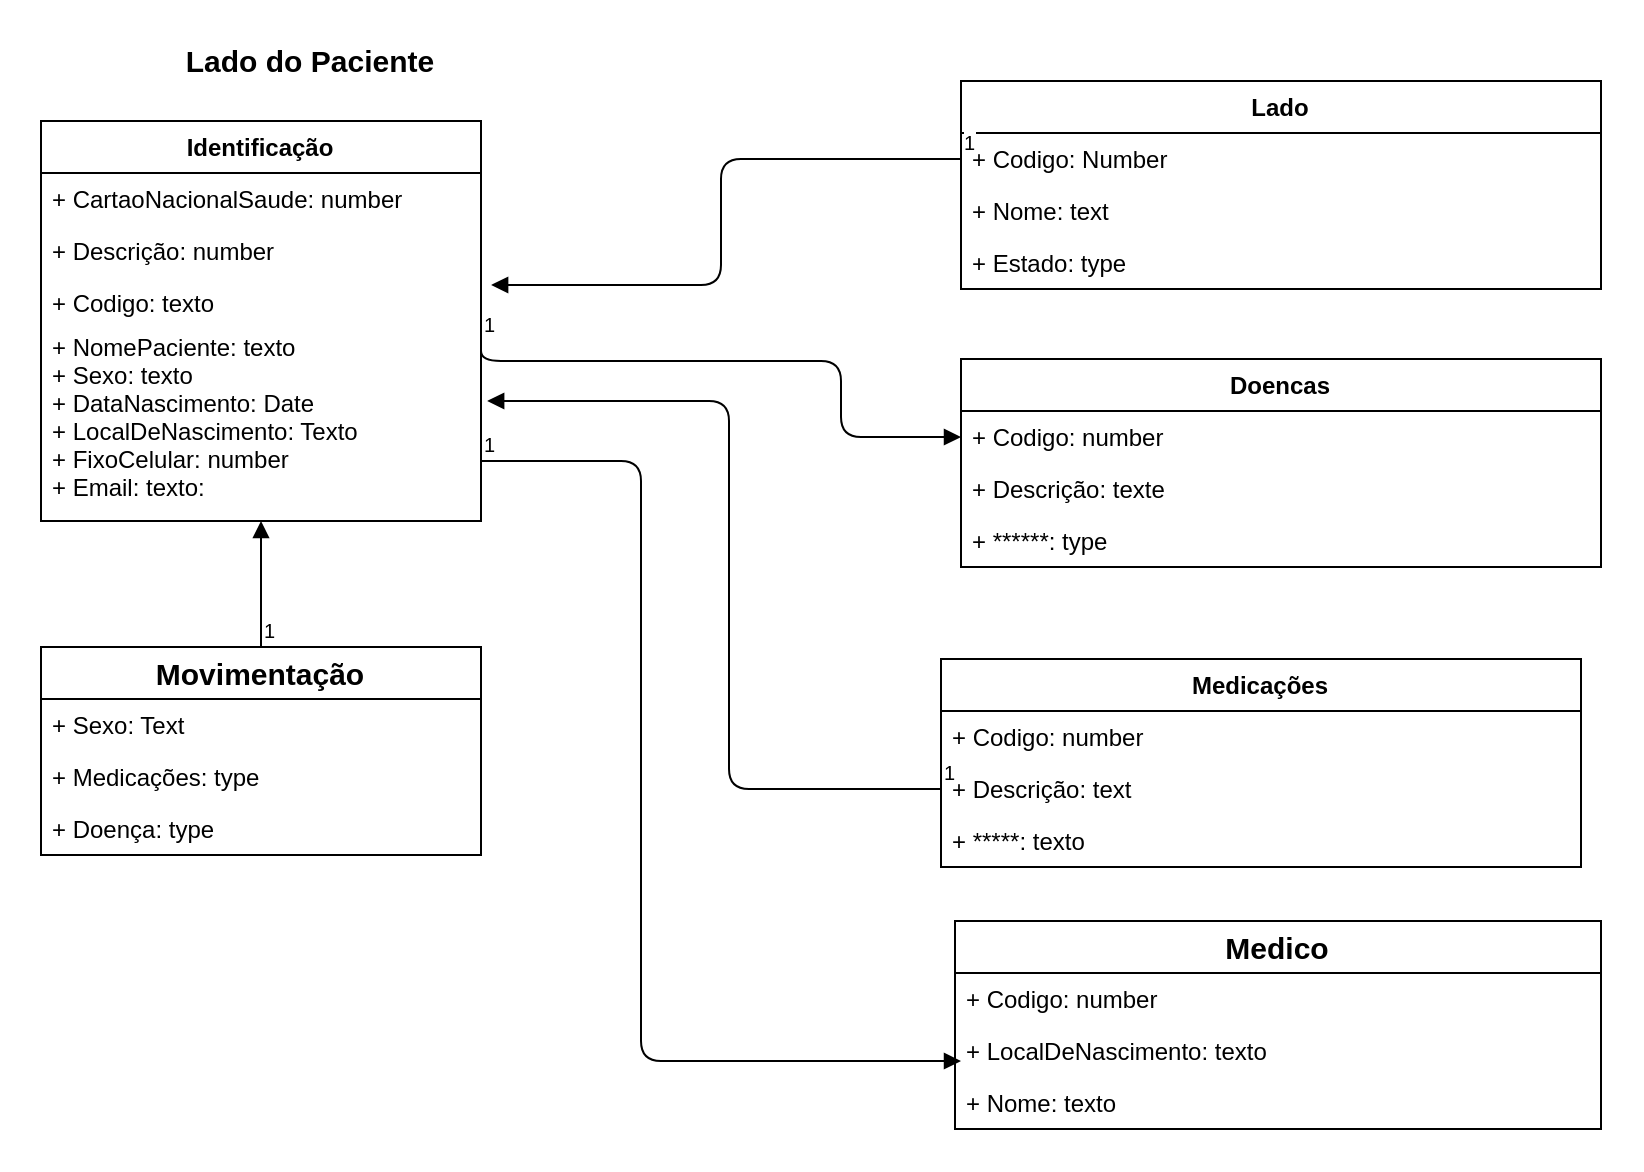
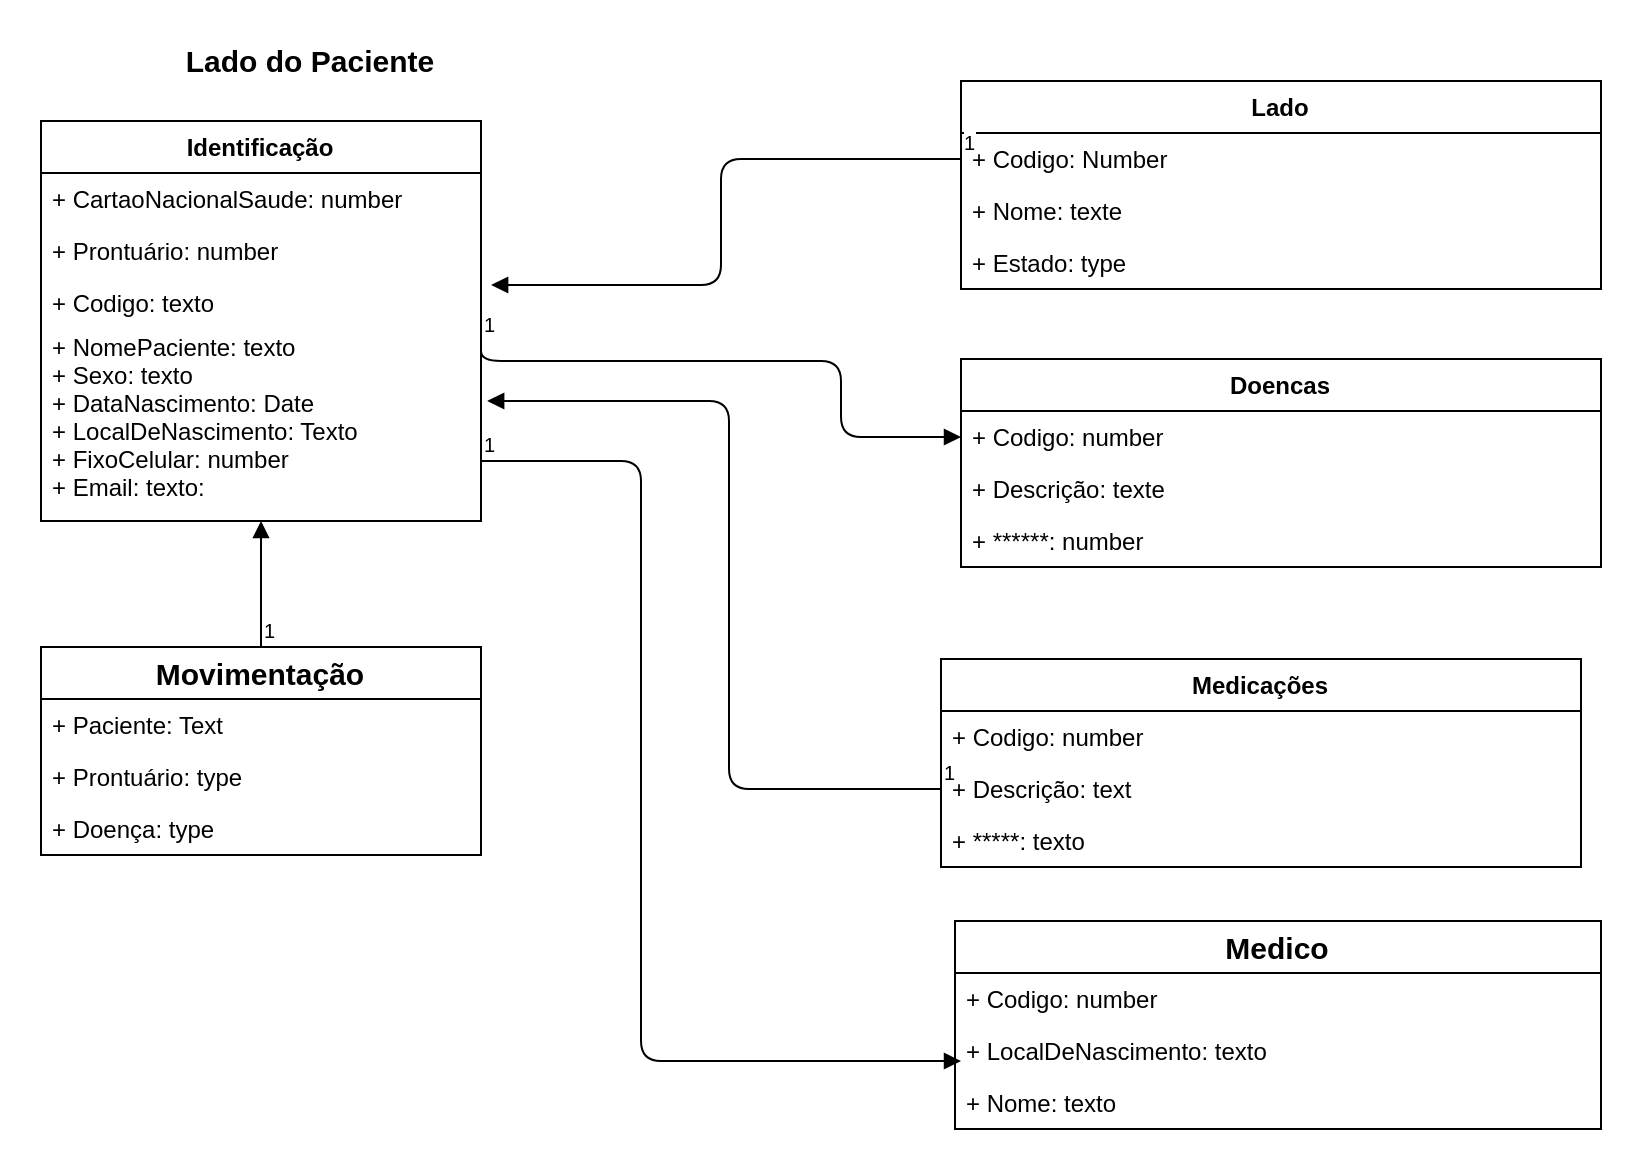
  <mxCell id="0" />
  <mxCell id="1" parent="0" />
  <mxCell id="2" value="Identificação" style="swimlane;fontStyle=1;childLayout=stackLayout;horizontal=1;startSize=26;fillColor=none;horizontalStack=0;resizeParent=1;resizeParentMax=0;resizeLast=0;collapsible=1;marginBottom=0;" parent="1" vertex="1"><mxGeometry x="20" y="60" width="220" height="200" as="geometry" /></mxCell>
  <mxCell id="3" value="+ CartaoNacionalSaude: number" style="text;strokeColor=none;fillColor=none;align=left;verticalAlign=top;spacingLeft=4;spacingRight=4;overflow=hidden;rotatable=0;points=[[0,0.5],[1,0.5]];portConstraint=eastwest;" parent="2" vertex="1"><mxGeometry y="26" width="220" height="26" as="geometry" /></mxCell>
- <mxCell id="4" value="+ Descrição: number" style="text;strokeColor=none;fillColor=none;align=left;verticalAlign=top;spacingLeft=4;spacingRight=4;overflow=hidden;rotatable=0;points=[[0,0.5],[1,0.5]];portConstraint=eastwest;" parent="2" vertex="1"><mxGeometry y="52" width="220" height="26" as="geometry" /></mxCell>
+ <mxCell id="4" value="+ Prontuário: number" style="text;strokeColor=none;fillColor=none;align=left;verticalAlign=top;spacingLeft=4;spacingRight=4;overflow=hidden;rotatable=0;points=[[0,0.5],[1,0.5]];portConstraint=eastwest;" parent="2" vertex="1"><mxGeometry y="52" width="220" height="26" as="geometry" /></mxCell>
  <mxCell id="5" value="+ Codigo: texto" style="text;strokeColor=none;fillColor=none;align=left;verticalAlign=top;spacingLeft=4;spacingRight=4;overflow=hidden;rotatable=0;points=[[0,0.5],[1,0.5]];portConstraint=eastwest;" parent="2" vertex="1"><mxGeometry y="78" width="220" height="22" as="geometry" /></mxCell>
  <mxCell id="6" value="+ NomePaciente: texto&#10;+ Sexo: texto&#10;+ DataNascimento: Date&#10;+ LocalDeNascimento: Texto&#10;+ FixoCelular: number&#10;+ Email: texto:" style="text;strokeColor=none;fillColor=none;align=left;verticalAlign=top;spacingLeft=4;spacingRight=4;overflow=hidden;rotatable=0;points=[[0,0.5],[1,0.5]];portConstraint=eastwest;" parent="2" vertex="1"><mxGeometry y="100" width="220" height="100" as="geometry" /></mxCell>
  <mxCell id="7" value="Lado" style="swimlane;fontStyle=1;childLayout=stackLayout;horizontal=1;startSize=26;fillColor=none;horizontalStack=0;resizeParent=1;resizeParentMax=0;resizeLast=0;collapsible=1;marginBottom=0;" parent="1" vertex="1"><mxGeometry x="480" y="40" width="320" height="104" as="geometry" /></mxCell>
  <mxCell id="8" value="+ Codigo: Number" style="text;strokeColor=none;fillColor=none;align=left;verticalAlign=top;spacingLeft=4;spacingRight=4;overflow=hidden;rotatable=0;points=[[0,0.5],[1,0.5]];portConstraint=eastwest;" parent="7" vertex="1"><mxGeometry y="26" width="320" height="26" as="geometry" /></mxCell>
- <mxCell id="9" value="+ Nome: text" style="text;strokeColor=none;fillColor=none;align=left;verticalAlign=top;spacingLeft=4;spacingRight=4;overflow=hidden;rotatable=0;points=[[0,0.5],[1,0.5]];portConstraint=eastwest;" parent="7" vertex="1"><mxGeometry y="52" width="320" height="26" as="geometry" /></mxCell>
+ <mxCell id="9" value="+ Nome: texte" style="text;strokeColor=none;fillColor=none;align=left;verticalAlign=top;spacingLeft=4;spacingRight=4;overflow=hidden;rotatable=0;points=[[0,0.5],[1,0.5]];portConstraint=eastwest;" parent="7" vertex="1"><mxGeometry y="52" width="320" height="26" as="geometry" /></mxCell>
  <mxCell id="10" value="+ Estado: type" style="text;strokeColor=none;fillColor=none;align=left;verticalAlign=top;spacingLeft=4;spacingRight=4;overflow=hidden;rotatable=0;points=[[0,0.5],[1,0.5]];portConstraint=eastwest;" parent="7" vertex="1"><mxGeometry y="78" width="320" height="26" as="geometry" /></mxCell>
  <mxCell id="11" value="Doencas" style="swimlane;fontStyle=1;childLayout=stackLayout;horizontal=1;startSize=26;fillColor=none;horizontalStack=0;resizeParent=1;resizeParentMax=0;resizeLast=0;collapsible=1;marginBottom=0;" parent="1" vertex="1"><mxGeometry x="480" y="179" width="320" height="104" as="geometry" /></mxCell>
  <mxCell id="12" value="+ Codigo: number" style="text;strokeColor=none;fillColor=none;align=left;verticalAlign=top;spacingLeft=4;spacingRight=4;overflow=hidden;rotatable=0;points=[[0,0.5],[1,0.5]];portConstraint=eastwest;" parent="11" vertex="1"><mxGeometry y="26" width="320" height="26" as="geometry" /></mxCell>
  <mxCell id="13" value="+ Descrição: texte" style="text;strokeColor=none;fillColor=none;align=left;verticalAlign=top;spacingLeft=4;spacingRight=4;overflow=hidden;rotatable=0;points=[[0,0.5],[1,0.5]];portConstraint=eastwest;" parent="11" vertex="1"><mxGeometry y="52" width="320" height="26" as="geometry" /></mxCell>
- <mxCell id="14" value="+ ******: type" style="text;strokeColor=none;fillColor=none;align=left;verticalAlign=top;spacingLeft=4;spacingRight=4;overflow=hidden;rotatable=0;points=[[0,0.5],[1,0.5]];portConstraint=eastwest;" parent="11" vertex="1"><mxGeometry y="78" width="320" height="26" as="geometry" /></mxCell>
+ <mxCell id="14" value="+ ******: number" style="text;strokeColor=none;fillColor=none;align=left;verticalAlign=top;spacingLeft=4;spacingRight=4;overflow=hidden;rotatable=0;points=[[0,0.5],[1,0.5]];portConstraint=eastwest;" parent="11" vertex="1"><mxGeometry y="78" width="320" height="26" as="geometry" /></mxCell>
  <mxCell id="15" value="Medicações" style="swimlane;fontStyle=1;childLayout=stackLayout;horizontal=1;startSize=26;fillColor=none;horizontalStack=0;resizeParent=1;resizeParentMax=0;resizeLast=0;collapsible=1;marginBottom=0;" parent="1" vertex="1"><mxGeometry x="470" y="329" width="320" height="104" as="geometry" /></mxCell>
  <mxCell id="16" value="+ Codigo: number" style="text;strokeColor=none;fillColor=none;align=left;verticalAlign=top;spacingLeft=4;spacingRight=4;overflow=hidden;rotatable=0;points=[[0,0.5],[1,0.5]];portConstraint=eastwest;" parent="15" vertex="1"><mxGeometry y="26" width="320" height="26" as="geometry" /></mxCell>
  <mxCell id="17" value="+ Descrição: text" style="text;strokeColor=none;fillColor=none;align=left;verticalAlign=top;spacingLeft=4;spacingRight=4;overflow=hidden;rotatable=0;points=[[0,0.5],[1,0.5]];portConstraint=eastwest;" parent="15" vertex="1"><mxGeometry y="52" width="320" height="26" as="geometry" /></mxCell>
  <mxCell id="18" value="+ *****: texto" style="text;strokeColor=none;fillColor=none;align=left;verticalAlign=top;spacingLeft=4;spacingRight=4;overflow=hidden;rotatable=0;points=[[0,0.5],[1,0.5]];portConstraint=eastwest;" parent="15" vertex="1"><mxGeometry y="78" width="320" height="26" as="geometry" /></mxCell>
  <mxCell id="19" value="" style="endArrow=block;endFill=1;html=1;edgeStyle=orthogonalEdgeStyle;align=left;verticalAlign=top;exitX=0;exitY=0.5;exitDx=0;exitDy=0;entryX=1.014;entryY=0.4;entryDx=0;entryDy=0;entryPerimeter=0;" parent="1" source="17" target="6" edge="1"><mxGeometry x="-1" relative="1" as="geometry"><mxPoint x="20" y="460" as="sourcePoint" /><mxPoint x="180" y="460" as="targetPoint" /><Array as="points"><mxPoint x="364" y="394" /><mxPoint x="364" y="200" /></Array></mxGeometry></mxCell>
  <mxCell id="20" value="1" style="resizable=0;html=1;align=left;verticalAlign=bottom;labelBackgroundColor=#ffffff;fontSize=10;" parent="19" connectable="0" vertex="1"><mxGeometry x="-1" relative="1" as="geometry" /></mxCell>
  <mxCell id="21" value="" style="endArrow=block;endFill=1;html=1;edgeStyle=orthogonalEdgeStyle;align=left;verticalAlign=top;exitX=0;exitY=0.5;exitDx=0;exitDy=0;entryX=1.023;entryY=1.154;entryDx=0;entryDy=0;entryPerimeter=0;" parent="1" source="8" target="4" edge="1"><mxGeometry x="-1" relative="1" as="geometry"><mxPoint x="460" y="134" as="sourcePoint" /><mxPoint x="248" y="-60" as="targetPoint" /></mxGeometry></mxCell>
  <mxCell id="22" value="1" style="resizable=0;html=1;align=left;verticalAlign=bottom;labelBackgroundColor=#ffffff;fontSize=10;" parent="21" connectable="0" vertex="1"><mxGeometry x="-1" relative="1" as="geometry" /></mxCell>
  <mxCell id="23" value="Lado do Paciente" style="text;html=1;strokeColor=none;fillColor=none;align=center;verticalAlign=middle;whiteSpace=wrap;rounded=0;fontStyle=1;fontSize=15;" parent="1" vertex="1"><mxGeometry x="45" y="20" width="220" height="20" as="geometry" /></mxCell>
  <mxCell id="24" value="Movimentação" style="swimlane;fontStyle=1;childLayout=stackLayout;horizontal=1;startSize=26;fillColor=none;horizontalStack=0;resizeParent=1;resizeParentMax=0;resizeLast=0;collapsible=1;marginBottom=0;fontSize=15;" parent="1" vertex="1"><mxGeometry x="20" y="323" width="220" height="104" as="geometry" /></mxCell>
- <mxCell id="25" value="+ Sexo: Text" style="text;strokeColor=none;fillColor=none;align=left;verticalAlign=top;spacingLeft=4;spacingRight=4;overflow=hidden;rotatable=0;points=[[0,0.5],[1,0.5]];portConstraint=eastwest;" parent="24" vertex="1"><mxGeometry y="26" width="220" height="26" as="geometry" /></mxCell>
- <mxCell id="26" value="+ Medicações: type" style="text;strokeColor=none;fillColor=none;align=left;verticalAlign=top;spacingLeft=4;spacingRight=4;overflow=hidden;rotatable=0;points=[[0,0.5],[1,0.5]];portConstraint=eastwest;" parent="24" vertex="1"><mxGeometry y="52" width="220" height="26" as="geometry" /></mxCell>
+ <mxCell id="25" value="+ Paciente: Text" style="text;strokeColor=none;fillColor=none;align=left;verticalAlign=top;spacingLeft=4;spacingRight=4;overflow=hidden;rotatable=0;points=[[0,0.5],[1,0.5]];portConstraint=eastwest;" parent="24" vertex="1"><mxGeometry y="26" width="220" height="26" as="geometry" /></mxCell>
+ <mxCell id="26" value="+ Prontuário: type" style="text;strokeColor=none;fillColor=none;align=left;verticalAlign=top;spacingLeft=4;spacingRight=4;overflow=hidden;rotatable=0;points=[[0,0.5],[1,0.5]];portConstraint=eastwest;" parent="24" vertex="1"><mxGeometry y="52" width="220" height="26" as="geometry" /></mxCell>
  <mxCell id="27" value="+ Doença: type" style="text;strokeColor=none;fillColor=none;align=left;verticalAlign=top;spacingLeft=4;spacingRight=4;overflow=hidden;rotatable=0;points=[[0,0.5],[1,0.5]];portConstraint=eastwest;" parent="24" vertex="1"><mxGeometry y="78" width="220" height="26" as="geometry" /></mxCell>
  <mxCell id="28" value="Medico" style="swimlane;fontStyle=1;childLayout=stackLayout;horizontal=1;startSize=26;fillColor=none;horizontalStack=0;resizeParent=1;resizeParentMax=0;resizeLast=0;collapsible=1;marginBottom=0;fontSize=15;" parent="1" vertex="1"><mxGeometry x="477" y="460" width="323" height="104" as="geometry" /></mxCell>
  <mxCell id="29" value="+ Codigo: number" style="text;strokeColor=none;fillColor=none;align=left;verticalAlign=top;spacingLeft=4;spacingRight=4;overflow=hidden;rotatable=0;points=[[0,0.5],[1,0.5]];portConstraint=eastwest;" parent="28" vertex="1"><mxGeometry y="26" width="323" height="26" as="geometry" /></mxCell>
  <mxCell id="30" value="+ LocalDeNascimento: texto" style="text;strokeColor=none;fillColor=none;align=left;verticalAlign=top;spacingLeft=4;spacingRight=4;overflow=hidden;rotatable=0;points=[[0,0.5],[1,0.5]];portConstraint=eastwest;" parent="28" vertex="1"><mxGeometry y="52" width="323" height="26" as="geometry" /></mxCell>
  <mxCell id="31" value="+ Nome: texto" style="text;strokeColor=none;fillColor=none;align=left;verticalAlign=top;spacingLeft=4;spacingRight=4;overflow=hidden;rotatable=0;points=[[0,0.5],[1,0.5]];portConstraint=eastwest;" parent="28" vertex="1"><mxGeometry y="78" width="323" height="26" as="geometry" /></mxCell>
  <mxCell id="32" value="" style="endArrow=block;endFill=1;html=1;edgeStyle=orthogonalEdgeStyle;align=left;verticalAlign=top;fontSize=15;entryX=0;entryY=0.5;entryDx=0;entryDy=0;" parent="1" target="12" edge="1"><mxGeometry x="-1" relative="1" as="geometry"><mxPoint x="240" y="170" as="sourcePoint" /><mxPoint x="400" y="170" as="targetPoint" /><Array as="points"><mxPoint x="240" y="180" /><mxPoint x="420" y="180" /><mxPoint x="420" y="218" /></Array></mxGeometry></mxCell>
  <mxCell id="33" value="1" style="resizable=0;html=1;align=left;verticalAlign=bottom;labelBackgroundColor=#ffffff;fontSize=10;" parent="32" connectable="0" vertex="1"><mxGeometry x="-1" relative="1" as="geometry" /></mxCell>
  <mxCell id="34" value="" style="endArrow=block;endFill=1;html=1;edgeStyle=orthogonalEdgeStyle;align=left;verticalAlign=top;fontSize=15;" parent="1" edge="1"><mxGeometry x="-1" relative="1" as="geometry"><mxPoint x="240" y="230" as="sourcePoint" /><mxPoint x="480" y="530" as="targetPoint" /><Array as="points"><mxPoint x="320" y="230" /><mxPoint x="320" y="530" /></Array></mxGeometry></mxCell>
  <mxCell id="35" value="1" style="resizable=0;html=1;align=left;verticalAlign=bottom;labelBackgroundColor=#ffffff;fontSize=10;" parent="34" connectable="0" vertex="1"><mxGeometry x="-1" relative="1" as="geometry" /></mxCell>
  <mxCell id="36" value="" style="endArrow=block;endFill=1;html=1;edgeStyle=orthogonalEdgeStyle;align=left;verticalAlign=top;fontSize=15;" parent="1" source="24" edge="1"><mxGeometry x="-1" relative="1" as="geometry"><mxPoint x="130" y="163" as="sourcePoint" /><mxPoint x="130" y="260" as="targetPoint" /></mxGeometry></mxCell>
  <mxCell id="37" value="1" style="resizable=0;html=1;align=left;verticalAlign=bottom;labelBackgroundColor=#ffffff;fontSize=10;" parent="36" connectable="0" vertex="1"><mxGeometry x="-1" relative="1" as="geometry" /></mxCell>
